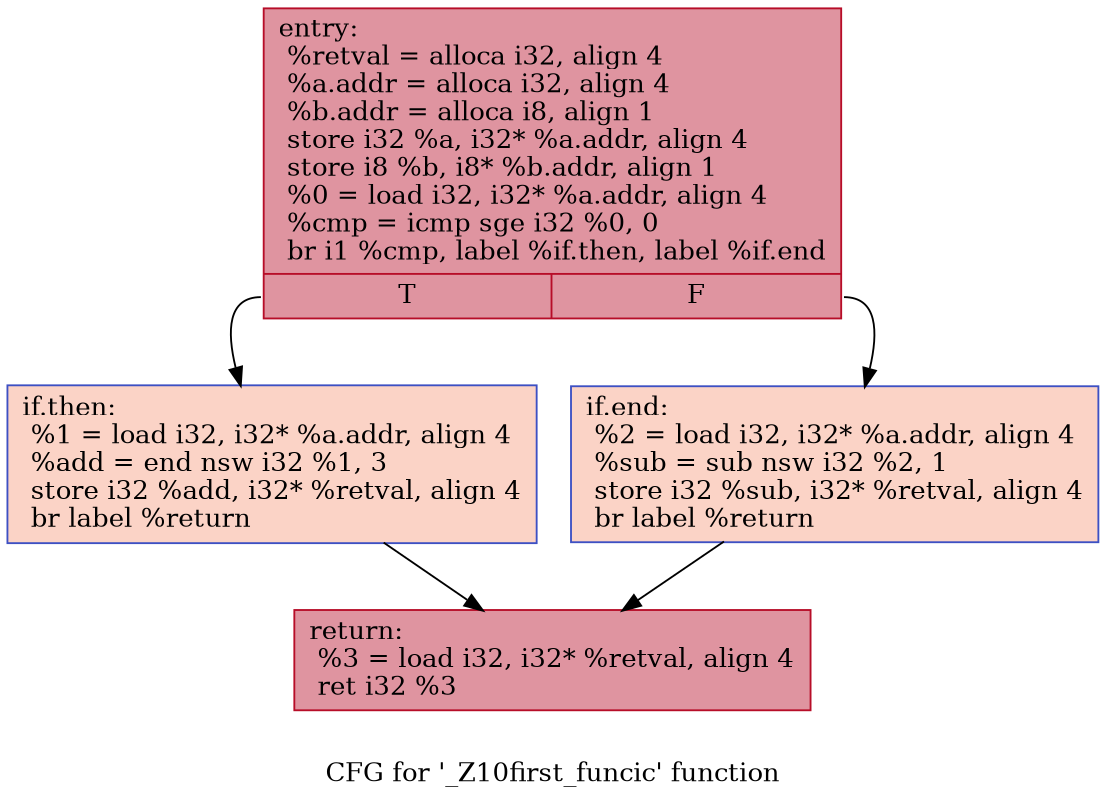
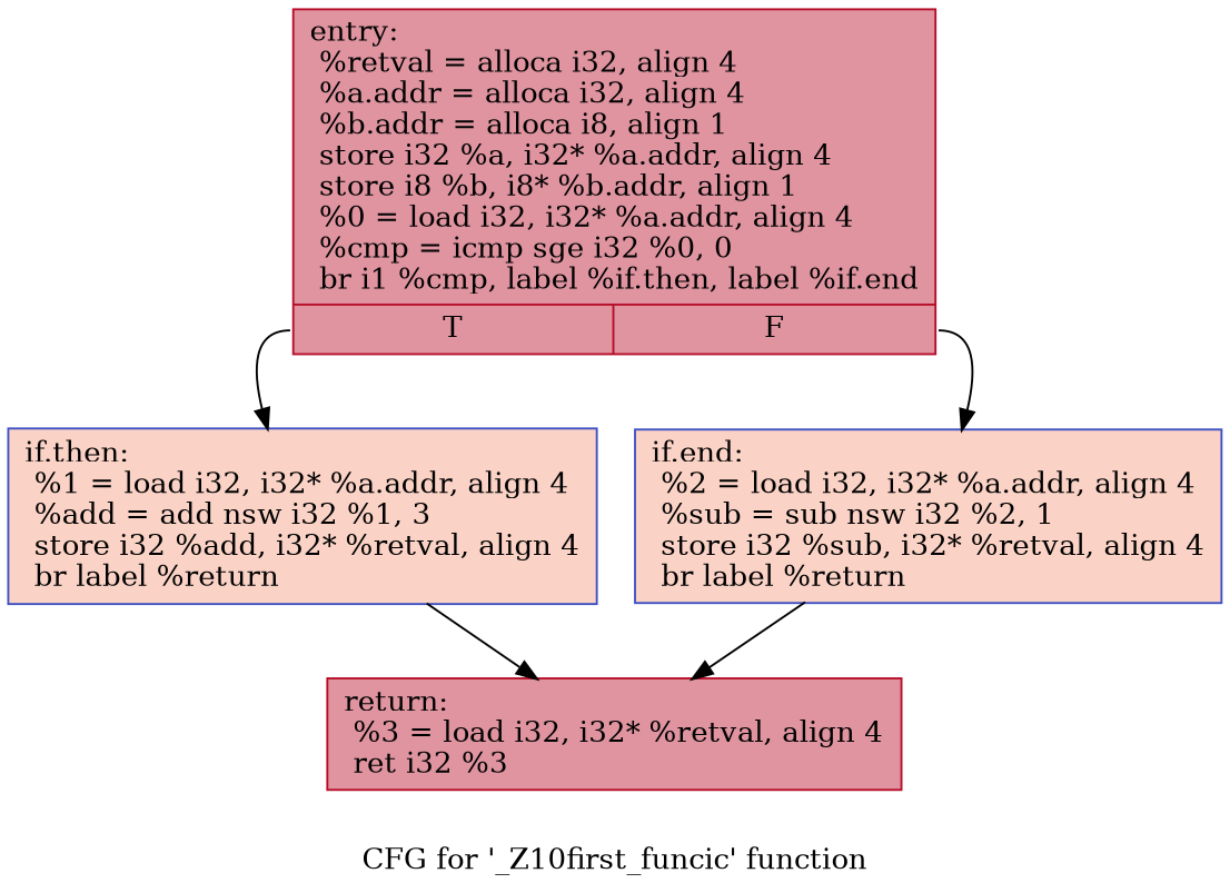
  digraph {
    label="CFG for '_Z10first_funcic' function"
    node [color="#b70d28ff" fillcolor="#b70d2870" shape=record style=filled]
    n1 [label="{entry:\l  %retval = alloca i32, align 4\l  %a.addr = alloca i32, align 4\l  %b.addr = alloca i8, align 1\l  store i32 %a, i32* %a.addr, align 4\l  store i8 %b, i8* %b.addr, align 1\l  %0 = load i32, i32* %a.addr, align 4\l  %cmp = icmp sge i32 %0, 0\l  br i1 %cmp, label %if.then, label %if.end\l|{<s0>T|<s1>F}}"]
-   n2 [color="#3d50c3ff" fillcolor="#f59c7d70" label="{if.then:                                          \l  %1 = load i32, i32* %a.addr, align 4\l  %add = end nsw i32 %1, 3\l  store i32 %add, i32* %retval, align 4\l  br label %return\l}"]
+   n2 [color="#3d50c3ff" fillcolor="#f59c7d70" label="{if.then:                                          \l  %1 = load i32, i32* %a.addr, align 4\l  %add = add nsw i32 %1, 3\l  store i32 %add, i32* %retval, align 4\l  br label %return\l}"]
    n3 [color="#3d50c3ff" fillcolor="#f59c7d70" label="{if.end:                                           \l  %2 = load i32, i32* %a.addr, align 4\l  %sub = sub nsw i32 %2, 1\l  store i32 %sub, i32* %retval, align 4\l  br label %return\l}"]
    n4 [label="{return:                                           \l  %3 = load i32, i32* %retval, align 4\l  ret i32 %3\l}"]
    n1 -> n2 [tailport=s0]
    n1 -> n3 [tailport=s1]
    n2 -> n4
    n3 -> n4
  }
